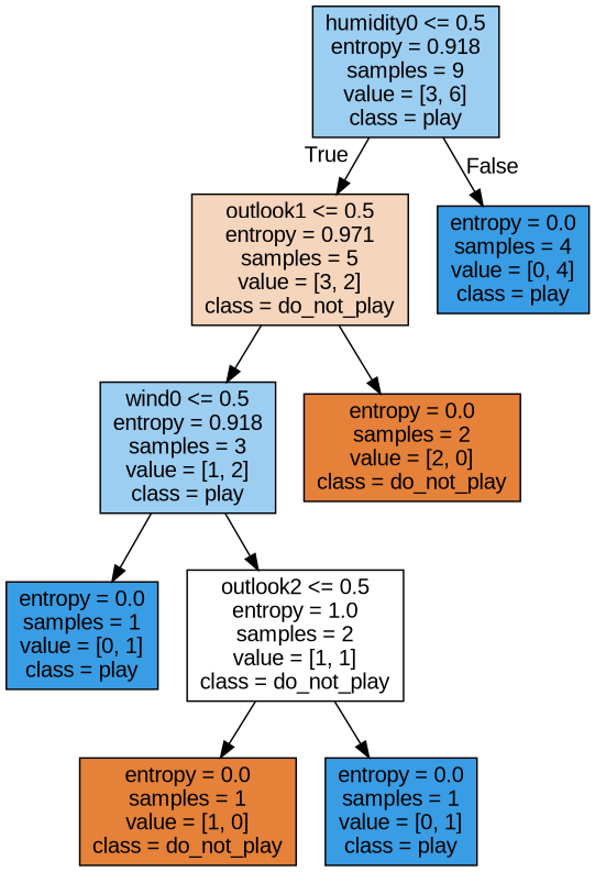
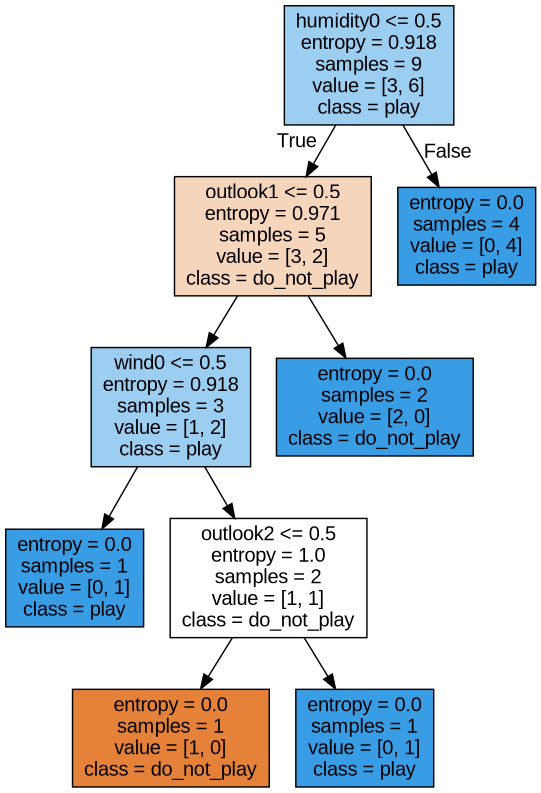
  digraph {
    fontname="Liberation Sans"
    node [color=black fillcolor="#399de5" fontname="Liberation Sans" shape=box style=filled]
    edge [fontname="Liberation Sans"]
    n1 [fillcolor="#9ccef2" label="humidity0 <= 0.5\nentropy = 0.918\nsamples = 9\nvalue = [3, 6]\nclass = play"]
    n2 [fillcolor="#f6d5bd" label="outlook1 <= 0.5\nentropy = 0.971\nsamples = 5\nvalue = [3, 2]\nclass = do_not_play"]
    n3 [label="entropy = 0.0\nsamples = 4\nvalue = [0, 4]\nclass = play"]
    n4 [fillcolor="#9ccef2" label="wind0 <= 0.5\nentropy = 0.918\nsamples = 3\nvalue = [1, 2]\nclass = play"]
-   n5 [fillcolor="#e58139" label="entropy = 0.0\nsamples = 2\nvalue = [2, 0]\nclass = do_not_play"]
+   n5 [label="entropy = 0.0\nsamples = 2\nvalue = [2, 0]\nclass = do_not_play"]
    n6 [label="entropy = 0.0\nsamples = 1\nvalue = [0, 1]\nclass = play"]
    n7 [fillcolor="#ffffff" label="outlook2 <= 0.5\nentropy = 1.0\nsamples = 2\nvalue = [1, 1]\nclass = do_not_play"]
    n8 [fillcolor="#e58139" label="entropy = 0.0\nsamples = 1\nvalue = [1, 0]\nclass = do_not_play"]
    n9 [label="entropy = 0.0\nsamples = 1\nvalue = [0, 1]\nclass = play"]
    n1 -> n2 [headlabel=True labelangle=45 labeldistance=2.5]
    n1 -> n3 [headlabel=False labelangle=-45 labeldistance=2.5]
    n2 -> n4
    n2 -> n5
    n4 -> n6
    n4 -> n7
    n7 -> n8
    n7 -> n9
  }
